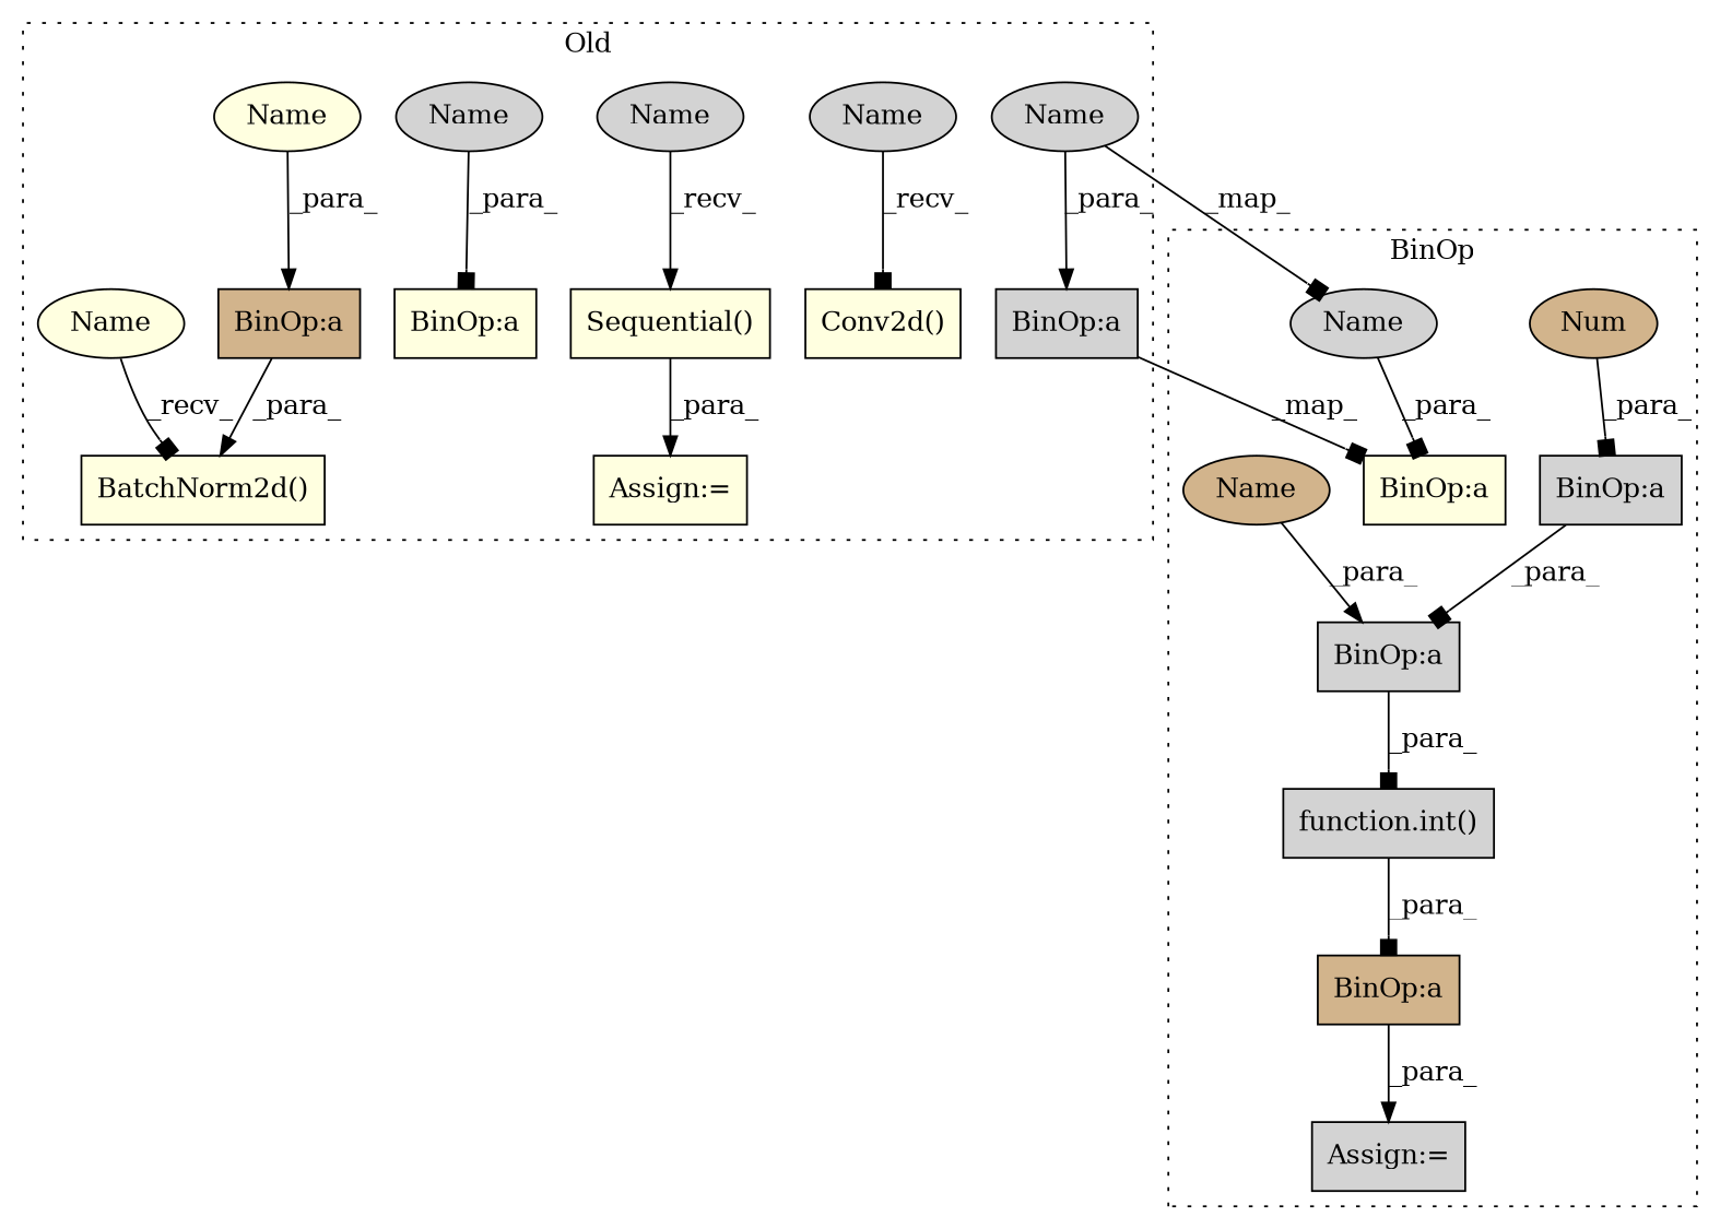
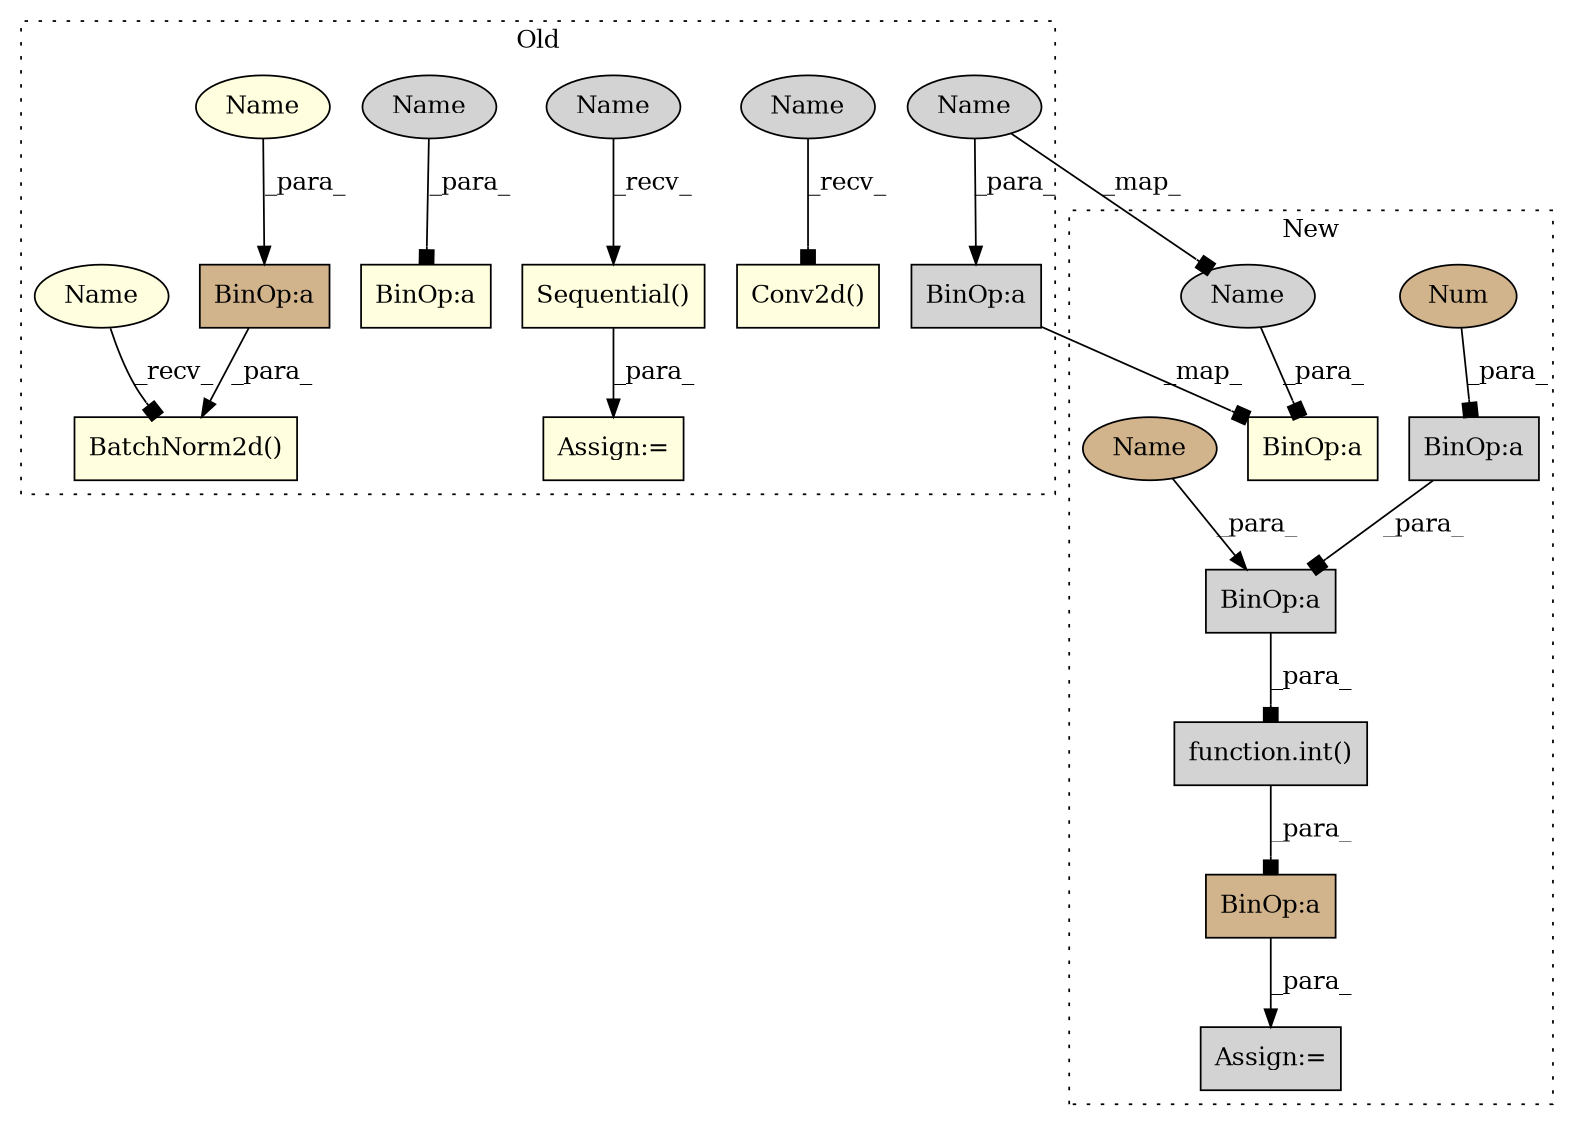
  digraph {
    node [a=87 fillcolor=lightgrey l=3 s=1776 shape=box style=filled]
    edge [arrowhead=box]
    n1 [a=75 fillcolor=lightyellow l="15,1" label="BatchNorm2d()" s="2018,2054"]
    n2 [a=82 fillcolor=tan l=1 label="BinOp:a" s=2047]
    n3 [a=75 fillcolor=lightyellow l="10,43" label="Conv2d()" s="1915,1957"]
    n4 [a=75 fillcolor=lightyellow l=15 label="Sequential()"]
    n5 [a=82 fillcolor=lightyellow label="BinOp:a" s=1567]
    n6 [a=68 fillcolor=lightyellow label="Assign:=" s=1773]
    n7 [a=82 l=1 label="BinOp:a" s=1740]
    n8 [l=2 label=Name s=1915 shape=ellipse]
    n9 [l=2 label=Name shape=ellipse]
    n10 [fillcolor=lightyellow l=2 label=Name s=2018 shape=ellipse]
    n11 [l=6 label=Name s=1561 shape=ellipse]
    n12 [l=6 label=Name s=1741 shape=ellipse]
    n13 [fillcolor=lightyellow l=6 label=Name s=2048 shape=ellipse]
    n14 [a=75 l="4,1" label="function.int()" s="2277,2308"]
    n15 [a=82 label="BinOp:a" s=2301]
    n16 [a=76 fillcolor=tan label=Num s=2304 shape=ellipse]
    n17 [a=82 fillcolor=tan label="BinOp:a" s=2309]
    n18 [a=82 label="BinOp:a" s=2287]
    n19 [a=68 label="Assign:=" s=2467]
    n20 [a=82 fillcolor=lightyellow label="BinOp:a" s=2815]
    n21 [l=6 label=Name s=2809 shape=ellipse]
    n22 [fillcolor=tan l=6 label=Name s=2281 shape=ellipse]
    subgraph cluster_1 {
      label=Old
      style=dotted
      n1
      n2
      n3
      n4
      n5
      n6
      n7
      n8
      n9
      n10
      n11
      n12
      n13
    }
    subgraph cluster_2 {
-     label=BinOp
+     label=New
      style=dotted
      n14
      n15
      n16
      n17
      n18
      n19
      n20
      n21
      n22
    }
    n2 -> n1 [arrowhead=normal label=_para_]
    n4 -> n6 [arrowhead=normal label=_para_]
    n7 -> n20 [label=_map_]
    n8 -> n3 [label=_recv_]
    n9 -> n4 [arrowhead=normal label=_recv_]
    n10 -> n1 [label=_recv_]
    n11 -> n5 [label=_para_]
    n12 -> n7 [arrowhead=normal label=_para_]
    n12 -> n21 [label=_map_]
    n13 -> n2 [arrowhead=normal label=_para_]
    n14 -> n17 [label=_para_]
    n15 -> n18 [label=_para_]
    n16 -> n15 [label=_para_]
    n17 -> n19 [arrowhead=normal label=_para_]
    n18 -> n14 [label=_para_]
    n21 -> n20 [label=_para_]
    n22 -> n18 [arrowhead=normal label=_para_]
  }
